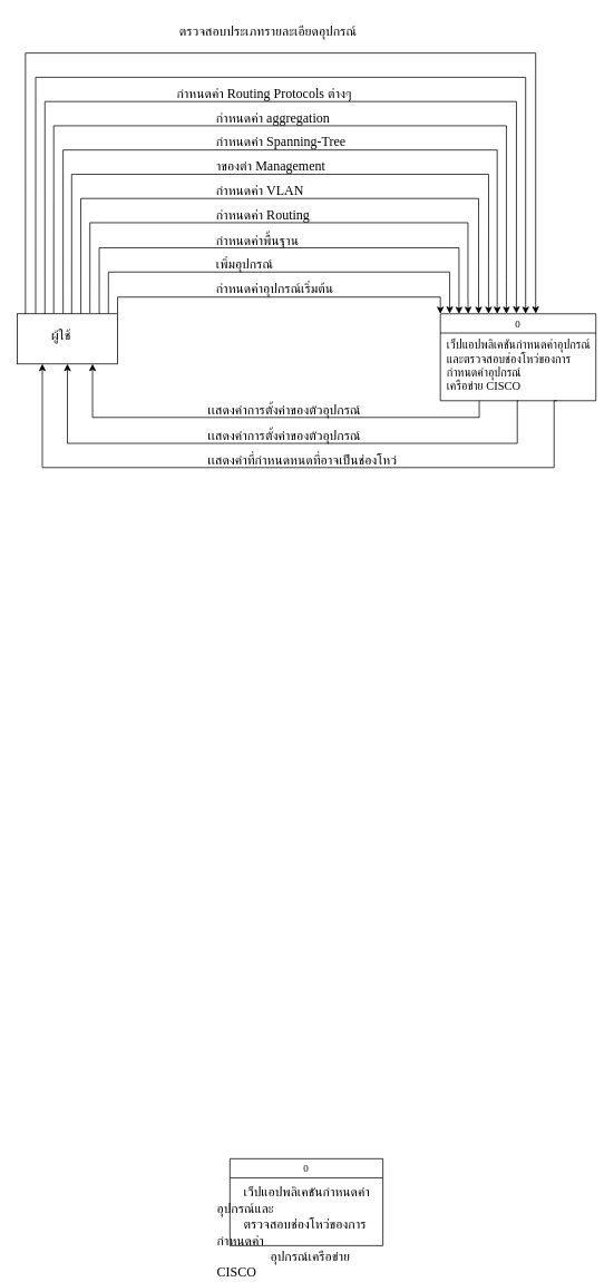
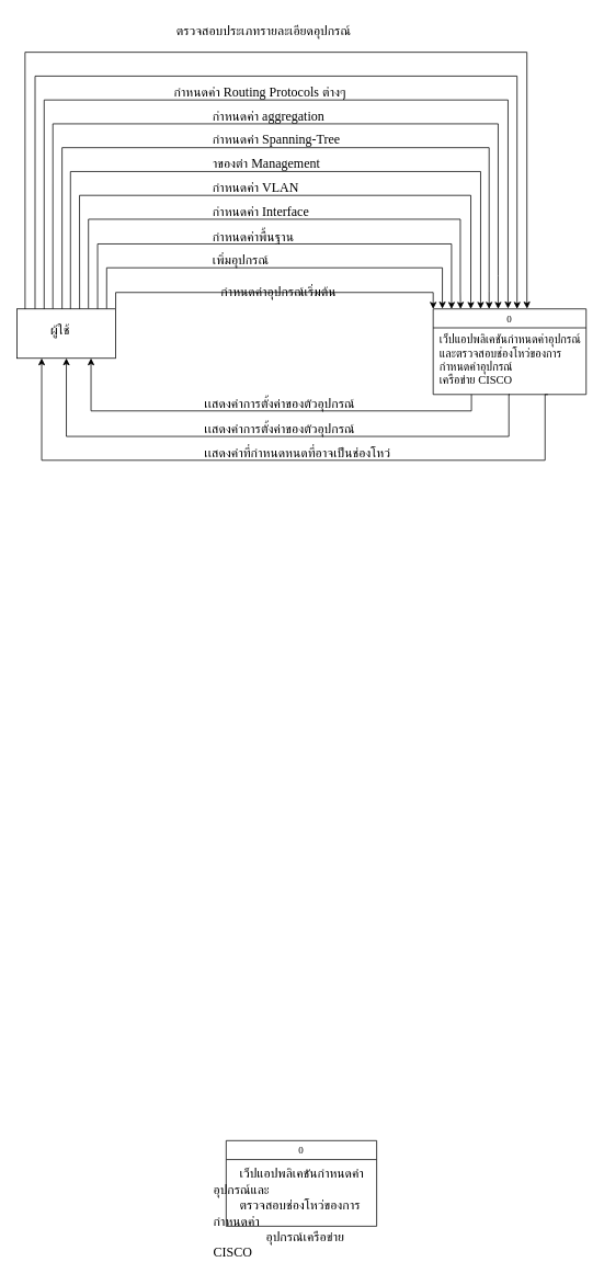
  <mxCell id="0" />
  <mxCell id="1" parent="0" />
  <mxCell id="2" style="edgeStyle=orthogonalEdgeStyle;rounded=0;orthogonalLoop=1;jettySize=auto;html=1;exitX=0.817;exitY=0.006;exitDx=0;exitDy=0;exitPerimeter=0;entryX=0.12;entryY=0.001;entryDx=0;entryDy=0;entryPerimeter=0;fontFamily=Sarabun;fontSource=https%3A%2F%2Ffonts.googleapis.com%2Fcss%3Ffamily%3DSarabun;labelBackgroundColor=none;" edge="1" parent="1" source="9" target="4"><mxGeometry relative="1" as="geometry"><Array as="points"><mxPoint x="118" y="296" /><mxPoint x="548" y="296" /></Array><mxPoint x="74.008" y="371.98" as="sourcePoint" /><mxPoint x="592" y="374" as="targetPoint" /></mxGeometry></mxCell>
  <mxCell id="3" value="&lt;span style=&quot;color: rgb(0, 0, 0); font-size: 16px; font-style: normal; font-variant-ligatures: normal; font-variant-caps: normal; font-weight: 400; letter-spacing: normal; orphans: 2; text-align: left; text-indent: 0px; text-transform: none; widows: 2; word-spacing: 0px; -webkit-text-stroke-width: 0px; white-space: normal; text-decoration-thickness: initial; text-decoration-style: initial; text-decoration-color: initial; float: none; display: inline !important;&quot;&gt;กำหนดค่าพื้นฐาน&lt;/span&gt;" style="text;whiteSpace=wrap;html=1;labelBackgroundColor=none;fontFamily=Sarabun;fontSource=https%3A%2F%2Ffonts.googleapis.com%2Fcss%3Ffamily%3DSarabun;" vertex="1" parent="1"><mxGeometry x="256" y="270.99" width="152" height="25" as="geometry" /></mxCell>
  <mxCell id="4" value="0" style="swimlane;fontStyle=0;fontFamily=Sarabun;fontSource=https%3A%2F%2Ffonts.googleapis.com%2Fcss%3Ffamily%3DSarabun;labelBackgroundColor=none;" vertex="1" parent="1"><mxGeometry x="526" y="375" width="186" height="104" as="geometry" /></mxCell>
  <mxCell id="5" value="&lt;p style=&quot;language:en-US;margin-top:0pt;margin-bottom:0pt;margin-left:0in;&lt;br/&gt;text-align:center;direction:ltr;unicode-bidi:embed;mso-line-break-override:&lt;br/&gt;none;word-break:normal;punctuation-wrap:hanging&quot;&gt;&lt;span style=&quot;&quot;&gt;เว็ปแอปพลิเคชันกำหนดค่าอุปกรณ์และ&lt;/span&gt;&lt;span style=&quot;color: light-dark(rgb(0, 0, 0), rgb(255, 255, 255));&quot;&gt;ตรวจสอบ&lt;/span&gt;&lt;span style=&quot;color: light-dark(rgb(0, 0, 0), rgb(255, 255, 255));&quot;&gt;ช่องโหว่&lt;/span&gt;&lt;span style=&quot;color: light-dark(rgb(0, 0, 0), rgb(255, 255, 255));&quot;&gt;ของการกำหนดค่า&lt;/span&gt;&lt;span style=&quot;color: light-dark(rgb(0, 0, 0), rgb(255, 255, 255));&quot;&gt;อุปกรณ์&lt;/span&gt;&lt;/p&gt;&lt;p style=&quot;language:en-US;margin-top:0pt;margin-bottom:0pt;margin-left:0in;&lt;br/&gt;text-align:center;direction:ltr;unicode-bidi:embed;mso-line-break-override:&lt;br/&gt;none;word-break:normal;punctuation-wrap:hanging&quot;&gt;&lt;span style=&quot;color: light-dark(rgb(0, 0, 0), rgb(255, 255, 255));&quot;&gt;เครือข่าย CISCO&lt;/span&gt;&lt;/p&gt;" style="text;whiteSpace=wrap;html=1;fontSize=14;fontFamily=Sarabun;fontSource=https%3A%2F%2Ffonts.googleapis.com%2Fcss%3Ffamily%3DSarabun;labelBackgroundColor=none;" vertex="1" parent="4"><mxGeometry x="6" y="23" width="174" height="50" as="geometry" /></mxCell>
  <mxCell id="6" style="edgeStyle=orthogonalEdgeStyle;rounded=0;orthogonalLoop=1;jettySize=auto;html=1;exitX=1;exitY=0;exitDx=0;exitDy=0;entryX=0;entryY=0;entryDx=0;entryDy=0;fontFamily=Sarabun;fontSource=https%3A%2F%2Ffonts.googleapis.com%2Fcss%3Ffamily%3DSarabun;labelBackgroundColor=none;" edge="1" parent="1" source="9" target="4"><mxGeometry relative="1" as="geometry" /></mxCell>
  <mxCell id="7" style="edgeStyle=orthogonalEdgeStyle;rounded=0;orthogonalLoop=1;jettySize=auto;html=1;exitX=0.908;exitY=-0.004;exitDx=0;exitDy=0;exitPerimeter=0;entryX=0.06;entryY=-0.003;entryDx=0;entryDy=0;entryPerimeter=0;fontFamily=Sarabun;fontSource=https%3A%2F%2Ffonts.googleapis.com%2Fcss%3Ffamily%3DSarabun;labelBackgroundColor=none;" edge="1" parent="1" source="9" target="4"><mxGeometry relative="1" as="geometry"><Array as="points"><mxPoint x="129" y="325" /><mxPoint x="537" y="325" /></Array><mxPoint x="129" y="374" as="sourcePoint" /><mxPoint x="537" y="356" as="targetPoint" /></mxGeometry></mxCell>
  <mxCell id="8" style="edgeStyle=orthogonalEdgeStyle;rounded=0;orthogonalLoop=1;jettySize=auto;html=1;exitX=0.724;exitY=-0.008;exitDx=0;exitDy=0;exitPerimeter=0;entryX=0.179;entryY=0;entryDx=0;entryDy=0;entryPerimeter=0;fontFamily=Sarabun;fontSource=https%3A%2F%2Ffonts.googleapis.com%2Fcss%3Ffamily%3DSarabun;labelBackgroundColor=none;" edge="1" parent="1" source="9" target="4"><mxGeometry relative="1" as="geometry"><Array as="points"><mxPoint x="107" y="266" /><mxPoint x="559" y="266" /><mxPoint x="559" y="354" /><mxPoint x="559" y="354" /></Array><mxPoint x="559" y="374" as="targetPoint" /></mxGeometry></mxCell>
  <mxCell id="9" value="" style="rounded=0;whiteSpace=wrap;html=1;fontFamily=Sarabun;fontSource=https%3A%2F%2Ffonts.googleapis.com%2Fcss%3Ffamily%3DSarabun;labelBackgroundColor=none;" vertex="1" parent="1"><mxGeometry x="20" y="375" width="120" height="60" as="geometry" /></mxCell>
  <mxCell id="10" value="&lt;p style=&quot;language:en-US;margin-top:0pt;margin-bottom:0pt;margin-left:0in;&lt;br/&gt;text-align:center;direction:ltr;unicode-bidi:embed;mso-line-break-override:&lt;br/&gt;none;word-break:normal;punctuation-wrap:hanging&quot;&gt;&lt;span style=&quot;&quot;&gt;ผู้ใช้&lt;/span&gt;&lt;/p&gt;" style="text;whiteSpace=wrap;html=1;fontSize=16;fontFamily=Sarabun;fontSource=https%3A%2F%2Ffonts.googleapis.com%2Fcss%3Ffamily%3DSarabun;labelBackgroundColor=none;" vertex="1" parent="1"><mxGeometry x="59" y="385" width="32" height="27" as="geometry" /></mxCell>
- <mxCell id="11" value="&lt;span style=&quot;color: rgb(0, 0, 0); font-size: 16px; font-style: normal; font-variant-ligatures: normal; font-variant-caps: normal; font-weight: 400; letter-spacing: normal; orphans: 2; text-align: left; text-indent: 0px; text-transform: none; widows: 2; word-spacing: 0px; -webkit-text-stroke-width: 0px; white-space: normal; text-decoration-thickness: initial; text-decoration-style: initial; text-decoration-color: initial; float: none; display: inline !important;&quot;&gt;กำหนดค่าอุปกรณ์เริ่มต้น&lt;/span&gt;" style="text;whiteSpace=wrap;html=1;labelBackgroundColor=none;fontFamily=Sarabun;fontSource=https%3A%2F%2Ffonts.googleapis.com%2Fcss%3Ffamily%3DSarabun;" vertex="1" parent="1"><mxGeometry x="256" y="328" width="176" height="25" as="geometry" /></mxCell>
+ <mxCell id="11" value="&lt;span style=&quot;color: rgb(0, 0, 0); font-size: 16px; font-style: normal; font-variant-ligatures: normal; font-variant-caps: normal; font-weight: 400; letter-spacing: normal; orphans: 2; text-align: left; text-indent: 0px; text-transform: none; widows: 2; word-spacing: 0px; -webkit-text-stroke-width: 0px; white-space: normal; text-decoration-thickness: initial; text-decoration-style: initial; text-decoration-color: initial; float: none; display: inline !important;&quot;&gt;กำหนดค่าอุปกรณ์เริ่มต้น&lt;/span&gt;" style="text;whiteSpace=wrap;html=1;labelBackgroundColor=none;fontFamily=Sarabun;fontSource=https%3A%2F%2Ffonts.googleapis.com%2Fcss%3Ffamily%3DSarabun;" vertex="1" parent="1"><mxGeometry x="266" y="338" width="176" height="25" as="geometry" /></mxCell>
  <mxCell id="12" value="&lt;span style=&quot;color: rgb(0, 0, 0); font-size: 16px; font-style: normal; font-variant-ligatures: normal; font-variant-caps: normal; font-weight: 400; letter-spacing: normal; orphans: 2; text-align: left; text-indent: 0px; text-transform: none; widows: 2; word-spacing: 0px; -webkit-text-stroke-width: 0px; white-space: normal; text-decoration-thickness: initial; text-decoration-style: initial; text-decoration-color: initial; float: none; display: inline !important;&quot;&gt;เพิ่มอุปกรณ์&lt;/span&gt;" style="text;whiteSpace=wrap;html=1;labelBackgroundColor=none;fontFamily=Sarabun;fontSource=https%3A%2F%2Ffonts.googleapis.com%2Fcss%3Ffamily%3DSarabun;" vertex="1" parent="1"><mxGeometry x="256" y="299" width="148" height="25" as="geometry" /></mxCell>
- <mxCell id="13" value="&lt;span style=&quot;color: rgb(0, 0, 0); font-size: 16px; font-style: normal; font-variant-ligatures: normal; font-variant-caps: normal; font-weight: 400; letter-spacing: normal; orphans: 2; text-align: left; text-indent: 0px; text-transform: none; widows: 2; word-spacing: 0px; -webkit-text-stroke-width: 0px; white-space: normal; text-decoration-thickness: initial; text-decoration-style: initial; text-decoration-color: initial; float: none; display: inline !important;&quot;&gt;กำหนดค่า Routing&lt;/span&gt;" style="text;whiteSpace=wrap;html=1;labelBackgroundColor=none;fontFamily=Sarabun;fontSource=https%3A%2F%2Ffonts.googleapis.com%2Fcss%3Ffamily%3DSarabun;" vertex="1" parent="1"><mxGeometry x="256" y="240" width="158" height="25" as="geometry" /></mxCell>
+ <mxCell id="13" value="&lt;span style=&quot;color: rgb(0, 0, 0); font-size: 16px; font-style: normal; font-variant-ligatures: normal; font-variant-caps: normal; font-weight: 400; letter-spacing: normal; orphans: 2; text-align: left; text-indent: 0px; text-transform: none; widows: 2; word-spacing: 0px; -webkit-text-stroke-width: 0px; white-space: normal; text-decoration-thickness: initial; text-decoration-style: initial; text-decoration-color: initial; float: none; display: inline !important;&quot;&gt;กำหนดค่า Interface&lt;/span&gt;" style="text;whiteSpace=wrap;html=1;labelBackgroundColor=none;fontFamily=Sarabun;fontSource=https%3A%2F%2Ffonts.googleapis.com%2Fcss%3Ffamily%3DSarabun;" vertex="1" parent="1"><mxGeometry x="256" y="240" width="158" height="25" as="geometry" /></mxCell>
  <mxCell id="14" style="edgeStyle=orthogonalEdgeStyle;rounded=0;orthogonalLoop=1;jettySize=auto;html=1;exitX=0.634;exitY=0.001;exitDx=0;exitDy=0;exitPerimeter=0;entryX=0.246;entryY=0.001;entryDx=0;entryDy=0;entryPerimeter=0;fontFamily=Sarabun;fontSource=https%3A%2F%2Ffonts.googleapis.com%2Fcss%3Ffamily%3DSarabun;labelBackgroundColor=none;" edge="1" parent="1" source="9" target="4"><mxGeometry relative="1" as="geometry"><Array as="points"><mxPoint x="96" y="374" /><mxPoint x="96" y="374" /><mxPoint x="96" y="237" /><mxPoint x="571" y="237" /></Array><mxPoint x="96" y="374" as="sourcePoint" /><mxPoint x="571" y="373" as="targetPoint" /></mxGeometry></mxCell>
  <mxCell id="15" value="&lt;span style=&quot;color: rgb(0, 0, 0); font-size: 16px; font-style: normal; font-variant-ligatures: normal; font-variant-caps: normal; font-weight: 400; letter-spacing: normal; orphans: 2; text-align: left; text-indent: 0px; text-transform: none; widows: 2; word-spacing: 0px; -webkit-text-stroke-width: 0px; white-space: normal; text-decoration-thickness: initial; text-decoration-style: initial; text-decoration-color: initial; float: none; display: inline !important;&quot;&gt;กำหนดค่า VLAN&lt;/span&gt;" style="text;whiteSpace=wrap;html=1;labelBackgroundColor=none;fontFamily=Sarabun;fontSource=https%3A%2F%2Ffonts.googleapis.com%2Fcss%3Ffamily%3DSarabun;" vertex="1" parent="1"><mxGeometry x="256" y="211" width="176" height="25" as="geometry" /></mxCell>
  <mxCell id="16" style="edgeStyle=orthogonalEdgeStyle;rounded=0;orthogonalLoop=1;jettySize=auto;html=1;entryX=0.31;entryY=0;entryDx=0;entryDy=0;entryPerimeter=0;fontFamily=Sarabun;fontSource=https%3A%2F%2Ffonts.googleapis.com%2Fcss%3Ffamily%3DSarabun;labelBackgroundColor=none;" edge="1" parent="1" target="4"><mxGeometry relative="1" as="geometry"><Array as="points"><mxPoint x="85" y="208" /><mxPoint x="583" y="208" /></Array><mxPoint x="85" y="375" as="sourcePoint" /><mxPoint x="669" y="333" as="targetPoint" /></mxGeometry></mxCell>
  <mxCell id="17" value="&lt;span style=&quot;color: rgb(0, 0, 0); font-size: 16px; font-style: normal; font-variant-ligatures: normal; font-variant-caps: normal; font-weight: 400; letter-spacing: normal; orphans: 2; text-align: left; text-indent: 0px; text-transform: none; widows: 2; word-spacing: 0px; -webkit-text-stroke-width: 0px; white-space: normal; text-decoration-thickness: initial; text-decoration-style: initial; text-decoration-color: initial; float: none; display: inline !important;&quot;&gt;าของต่า Management&lt;/span&gt;" style="text;whiteSpace=wrap;html=1;labelBackgroundColor=none;fontFamily=Sarabun;fontSource=https%3A%2F%2Ffonts.googleapis.com%2Fcss%3Ffamily%3DSarabun;" vertex="1" parent="1"><mxGeometry x="256" y="182" width="192" height="25" as="geometry" /></mxCell>
  <mxCell id="18" style="edgeStyle=orthogonalEdgeStyle;rounded=0;orthogonalLoop=1;jettySize=auto;html=1;exitX=0.457;exitY=-0.001;exitDx=0;exitDy=0;exitPerimeter=0;fontFamily=Sarabun;fontSource=https%3A%2F%2Ffonts.googleapis.com%2Fcss%3Ffamily%3DSarabun;labelBackgroundColor=none;" edge="1" parent="1" source="9"><mxGeometry relative="1" as="geometry"><Array as="points"><mxPoint x="75" y="179" /><mxPoint x="594" y="179" /><mxPoint x="594" y="353" /></Array><mxPoint x="75" y="374" as="sourcePoint" /><mxPoint x="594" y="375" as="targetPoint" /></mxGeometry></mxCell>
  <mxCell id="19" value="&lt;span style=&quot;color: rgb(0, 0, 0); font-size: 16px; font-style: normal; font-variant-ligatures: normal; font-variant-caps: normal; font-weight: 400; letter-spacing: normal; orphans: 2; text-align: left; text-indent: 0px; text-transform: none; widows: 2; word-spacing: 0px; -webkit-text-stroke-width: 0px; white-space: normal; text-decoration-thickness: initial; text-decoration-style: initial; text-decoration-color: initial; float: none; display: inline !important;&quot;&gt;กำหนดค่า Spanning-Tree&lt;/span&gt;" style="text;whiteSpace=wrap;html=1;labelBackgroundColor=none;fontFamily=Sarabun;fontSource=https%3A%2F%2Ffonts.googleapis.com%2Fcss%3Ffamily%3DSarabun;" vertex="1" parent="1"><mxGeometry x="256" y="153" width="192" height="25" as="geometry" /></mxCell>
  <mxCell id="20" style="edgeStyle=orthogonalEdgeStyle;rounded=0;orthogonalLoop=1;jettySize=auto;html=1;exitX=0.363;exitY=-0.004;exitDx=0;exitDy=0;exitPerimeter=0;fontFamily=Sarabun;fontSource=https%3A%2F%2Ffonts.googleapis.com%2Fcss%3Ffamily%3DSarabun;labelBackgroundColor=none;" edge="1" parent="1" source="9"><mxGeometry relative="1" as="geometry"><Array as="points"><mxPoint x="64" y="150" /><mxPoint x="605" y="150" /><mxPoint x="605" y="335" /><mxPoint x="605" y="335" /></Array><mxPoint x="48" y="375" as="sourcePoint" /><mxPoint x="605" y="375" as="targetPoint" /></mxGeometry></mxCell>
  <mxCell id="21" value="&lt;span style=&quot;color: rgb(0, 0, 0); font-size: 16px; font-style: normal; font-variant-ligatures: normal; font-variant-caps: normal; font-weight: 400; letter-spacing: normal; orphans: 2; text-align: left; text-indent: 0px; text-transform: none; widows: 2; word-spacing: 0px; -webkit-text-stroke-width: 0px; white-space: normal; text-decoration-thickness: initial; text-decoration-style: initial; text-decoration-color: initial; float: none; display: inline !important;&quot;&gt;กำหนดค่า aggregation&amp;nbsp;&lt;/span&gt;" style="text;whiteSpace=wrap;html=1;labelBackgroundColor=none;fontFamily=Sarabun;fontSource=https%3A%2F%2Ffonts.googleapis.com%2Fcss%3Ffamily%3DSarabun;" vertex="1" parent="1"><mxGeometry x="256.4" y="124" width="163.6" height="25" as="geometry" /></mxCell>
  <mxCell id="22" style="edgeStyle=orthogonalEdgeStyle;rounded=0;orthogonalLoop=1;jettySize=auto;html=1;exitX=0.275;exitY=0.003;exitDx=0;exitDy=0;exitPerimeter=0;fontFamily=Sarabun;fontSource=https%3A%2F%2Ffonts.googleapis.com%2Fcss%3Ffamily%3DSarabun;labelBackgroundColor=none;entryX=0.489;entryY=-0.004;entryDx=0;entryDy=0;entryPerimeter=0;" edge="1" parent="1" source="9" target="4"><mxGeometry relative="1" as="geometry"><Array as="points"><mxPoint x="53" y="121" /><mxPoint x="617" y="121" /></Array><mxPoint x="36" y="375" as="sourcePoint" /><mxPoint x="615" y="371" as="targetPoint" /></mxGeometry></mxCell>
  <mxCell id="23" value="&lt;span style=&quot;color: rgb(0, 0, 0); font-size: 16px; font-style: normal; font-variant-ligatures: normal; font-variant-caps: normal; font-weight: 400; letter-spacing: normal; orphans: 2; text-align: left; text-indent: 0px; text-transform: none; widows: 2; word-spacing: 0px; -webkit-text-stroke-width: 0px; white-space: normal; text-decoration-thickness: initial; text-decoration-style: initial; text-decoration-color: initial; float: none; display: inline !important;&quot;&gt;กำหนดค่า Routing Protocols ต่างๆ&lt;/span&gt;" style="text;whiteSpace=wrap;html=1;labelBackgroundColor=none;fontFamily=Sarabun;fontSource=https%3A%2F%2Ffonts.googleapis.com%2Fcss%3Ffamily%3DSarabun;" vertex="1" parent="1"><mxGeometry x="209" y="95" width="249" height="25" as="geometry" /></mxCell>
  <mxCell id="24" style="edgeStyle=orthogonalEdgeStyle;rounded=0;orthogonalLoop=1;jettySize=auto;html=1;exitX=0.183;exitY=-0.003;exitDx=0;exitDy=0;exitPerimeter=0;fontFamily=Sarabun;fontSource=https%3A%2F%2Ffonts.googleapis.com%2Fcss%3Ffamily%3DSarabun;labelBackgroundColor=none;" edge="1" parent="1" source="9"><mxGeometry relative="1" as="geometry"><Array as="points"><mxPoint x="42" y="92" /><mxPoint x="628" y="92" /><mxPoint x="628" y="368" /></Array><mxPoint x="42" y="374" as="sourcePoint" /><mxPoint x="628" y="375" as="targetPoint" /></mxGeometry></mxCell>
  <mxCell id="25" style="edgeStyle=orthogonalEdgeStyle;rounded=0;orthogonalLoop=1;jettySize=auto;html=1;exitX=0.082;exitY=0.002;exitDx=0;exitDy=0;exitPerimeter=0;fontFamily=Sarabun;fontSource=https%3A%2F%2Ffonts.googleapis.com%2Fcss%3Ffamily%3DSarabun;labelBackgroundColor=none;entryX=0.614;entryY=-0.003;entryDx=0;entryDy=0;entryPerimeter=0;" edge="1" parent="1" source="9" target="4"><mxGeometry relative="1" as="geometry"><Array as="points"><mxPoint x="30" y="63" /><mxPoint x="640" y="63" /><mxPoint x="640" y="369" /><mxPoint x="640" y="369" /></Array><mxPoint x="24" y="363" as="sourcePoint" /><mxPoint x="641" y="369" as="targetPoint" /></mxGeometry></mxCell>
  <mxCell id="26" value="&lt;span style=&quot;color: rgb(0, 0, 0); font-size: 16px; font-style: normal; font-variant-ligatures: normal; font-variant-caps: normal; font-weight: 400; letter-spacing: normal; orphans: 2; text-align: left; text-indent: 0px; text-transform: none; widows: 2; word-spacing: 0px; -webkit-text-stroke-width: 0px; white-space: normal; text-decoration-thickness: initial; text-decoration-style: initial; text-decoration-color: initial; float: none; display: inline !important;&quot;&gt;ตรวจสอบประเภทรายละเอียดอุปกรณ์&lt;/span&gt;" style="text;whiteSpace=wrap;html=1;labelBackgroundColor=none;fontFamily=Sarabun;fontSource=https%3A%2F%2Ffonts.googleapis.com%2Fcss%3Ffamily%3DSarabun;" vertex="1" parent="1"><mxGeometry x="212" y="20" width="289.6" height="25" as="geometry" /></mxCell>
  <mxCell id="27" style="edgeStyle=orthogonalEdgeStyle;rounded=0;orthogonalLoop=1;jettySize=auto;html=1;entryX=0.75;entryY=1;entryDx=0;entryDy=0;exitX=0.25;exitY=1;exitDx=0;exitDy=0;fontFamily=Sarabun;fontSource=https%3A%2F%2Ffonts.googleapis.com%2Fcss%3Ffamily%3DSarabun;labelBackgroundColor=none;" edge="1" parent="1" source="4" target="9"><mxGeometry relative="1" as="geometry"><mxPoint x="525" y="515" as="sourcePoint" /><mxPoint x="523" y="503" as="targetPoint" /></mxGeometry></mxCell>
  <mxCell id="28" value="&lt;font&gt;&lt;span style=&quot;font-size: 16px;&quot;&gt;เเสดงค่าการตั้งค่าของตัวอุปกรณ์&lt;/span&gt;&lt;/font&gt;" style="text;whiteSpace=wrap;html=1;labelBackgroundColor=none;fontFamily=Sarabun;fontSource=https%3A%2F%2Ffonts.googleapis.com%2Fcss%3Ffamily%3DSarabun;" vertex="1" parent="1"><mxGeometry x="246.1" y="474" width="221.4" height="25" as="geometry" /></mxCell>
  <mxCell id="29" style="edgeStyle=orthogonalEdgeStyle;rounded=0;orthogonalLoop=1;jettySize=auto;html=1;entryX=0.5;entryY=1;entryDx=0;entryDy=0;exitX=0.5;exitY=1;exitDx=0;exitDy=0;fontFamily=Sarabun;fontSource=https%3A%2F%2Ffonts.googleapis.com%2Fcss%3Ffamily%3DSarabun;labelBackgroundColor=none;" edge="1" parent="1" source="4" target="9"><mxGeometry relative="1" as="geometry"><mxPoint x="582" y="489" as="sourcePoint" /><mxPoint x="120" y="445" as="targetPoint" /><Array as="points"><mxPoint x="618" y="530" /><mxPoint x="80" y="530" /></Array></mxGeometry></mxCell>
  <mxCell id="30" value="&lt;span style=&quot;font-size: 16px;&quot;&gt;เเสดงค่าการตั้งค่าของตัวอุปกรณ์&lt;/span&gt;" style="text;whiteSpace=wrap;html=1;labelBackgroundColor=none;fontFamily=Sarabun;fontSource=https%3A%2F%2Ffonts.googleapis.com%2Fcss%3Ffamily%3DSarabun;" vertex="1" parent="1"><mxGeometry x="246.1" y="505" width="226.4" height="25" as="geometry" /></mxCell>
  <mxCell id="31" style="edgeStyle=orthogonalEdgeStyle;rounded=0;orthogonalLoop=1;jettySize=auto;html=1;entryX=0.25;entryY=1;entryDx=0;entryDy=0;exitX=0.75;exitY=1;exitDx=0;exitDy=0;fontFamily=Sarabun;fontSource=https%3A%2F%2Ffonts.googleapis.com%2Fcss%3Ffamily%3DSarabun;labelBackgroundColor=none;" edge="1" parent="1" source="4" target="9"><mxGeometry relative="1" as="geometry"><mxPoint x="634.79" y="506" as="sourcePoint" /><mxPoint x="96.79" y="462" as="targetPoint" /><Array as="points"><mxPoint x="662" y="479" /><mxPoint x="662" y="559" /><mxPoint x="50" y="559" /></Array></mxGeometry></mxCell>
  <mxCell id="32" value="&lt;font&gt;&lt;span style=&quot;font-size: 16px;&quot;&gt;เเสดงค่าที่กำหนดหนดที่อาจเป็นช่องโหว่&lt;/span&gt;&lt;/font&gt;" style="text;whiteSpace=wrap;html=1;labelBackgroundColor=none;fontFamily=Sarabun;fontSource=https%3A%2F%2Ffonts.googleapis.com%2Fcss%3Ffamily%3DSarabun;" vertex="1" parent="1"><mxGeometry x="246.1" y="534" width="261.4" height="25" as="geometry" /></mxCell>
  <mxCell id="33" value="0" style="swimlane;fontStyle=0;fontFamily=Sarabun;fontSource=https%3A%2F%2Ffonts.googleapis.com%2Fcss%3Ffamily%3DSarabun;" vertex="1" parent="1"><mxGeometry x="274.3" y="1386" width="183" height="104" as="geometry" /></mxCell>
  <mxCell id="34" value="&lt;p style=&quot;language:en-US;margin-top:0pt;margin-bottom:0pt;margin-left:0in;&lt;br/&gt;text-align:center;direction:ltr;unicode-bidi:embed;mso-line-break-override:&lt;br/&gt;none;word-break:normal;punctuation-wrap:hanging&quot;&gt;&lt;span style=&quot;font-family: &amp;quot;TH Sarabun New&amp;quot;; background-color: initial;&quot;&gt;&lt;span style=&quot;white-space: pre;&quot;&gt;&#09;&lt;/span&gt;เว็ปแอปพลิเคชันกำหนดค่าอุปกรณ์และ&lt;/span&gt;&lt;/p&gt;&lt;p style=&quot;language:en-US;margin-top:0pt;margin-bottom:0pt;margin-left:0in;&lt;br/&gt;text-align:center;direction:ltr;unicode-bidi:embed;mso-line-break-override:&lt;br/&gt;none;word-break:normal;punctuation-wrap:hanging&quot;&gt;&lt;span style=&quot;font-family: &amp;quot;TH Sarabun New&amp;quot;; background-color: initial;&quot;&gt;&lt;span style=&quot;white-space: pre;&quot;&gt;&#09;&lt;/span&gt;ตรวจสอบ&lt;/span&gt;&lt;span style=&quot;background-color: initial; font-family: &amp;quot;TH Sarabun New&amp;quot;;&quot;&gt;ช่องโหว่&lt;/span&gt;&lt;span style=&quot;background-color: initial; font-family: &amp;quot;TH Sarabun New&amp;quot;;&quot;&gt;ของการกำหนดค่า&lt;/span&gt;&lt;/p&gt;&lt;p style=&quot;language:en-US;margin-top:0pt;margin-bottom:0pt;margin-left:0in;&lt;br/&gt;text-align:center;direction:ltr;unicode-bidi:embed;mso-line-break-override:&lt;br/&gt;none;word-break:normal;punctuation-wrap:hanging&quot;&gt;&lt;span style=&quot;background-color: initial; font-family: &amp;quot;TH Sarabun New&amp;quot;;&quot;&gt;&lt;span style=&quot;white-space: pre;&quot;&gt;&#09;&lt;/span&gt;&lt;span style=&quot;white-space: pre;&quot;&gt;&#09;&lt;/span&gt;อุปกรณ์เครือข่าย CISCO&lt;/span&gt;&lt;/p&gt;" style="text;whiteSpace=wrap;html=1;fontSize=16;fontFamily=Sarabun;fontSource=https%3A%2F%2Ffonts.googleapis.com%2Fcss%3Ffamily%3DSarabun;" vertex="1" parent="33"><mxGeometry x="-17" y="24" width="193" height="50" as="geometry" /></mxCell>
